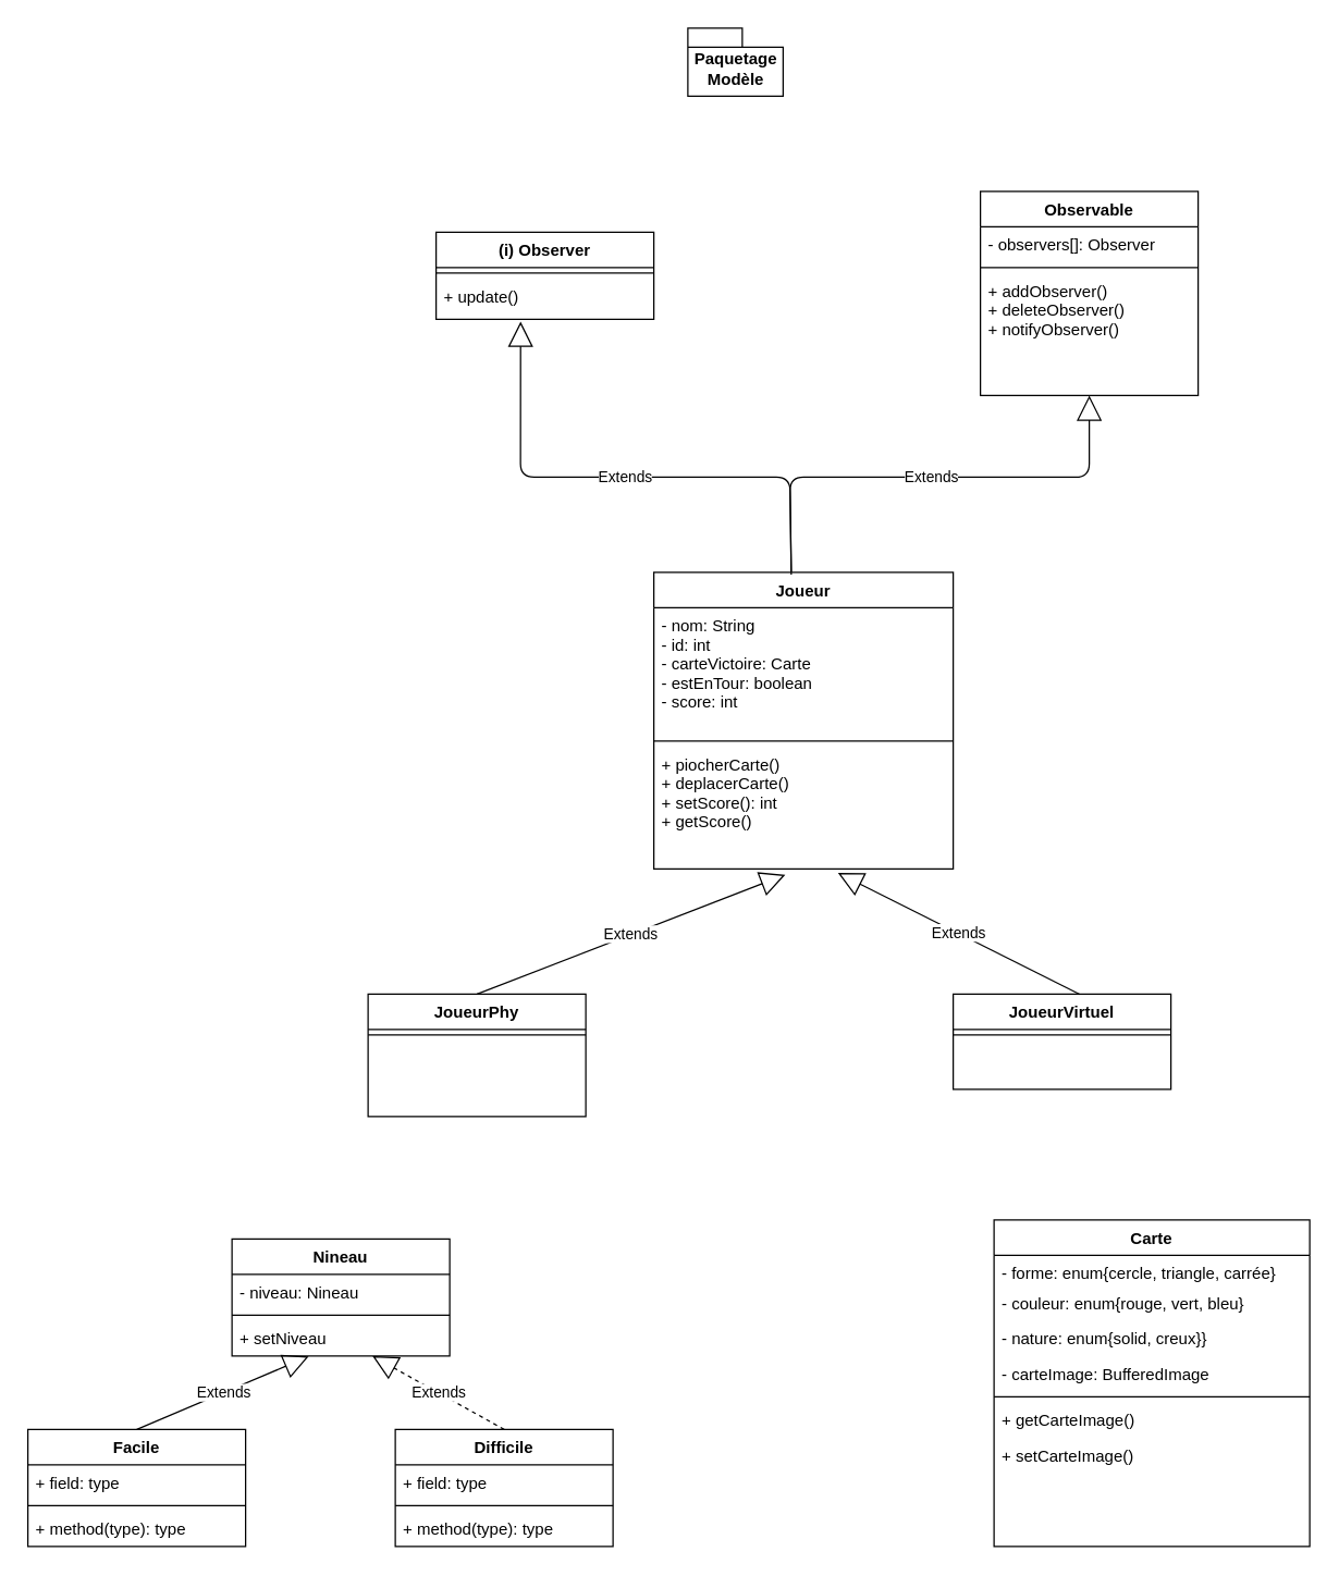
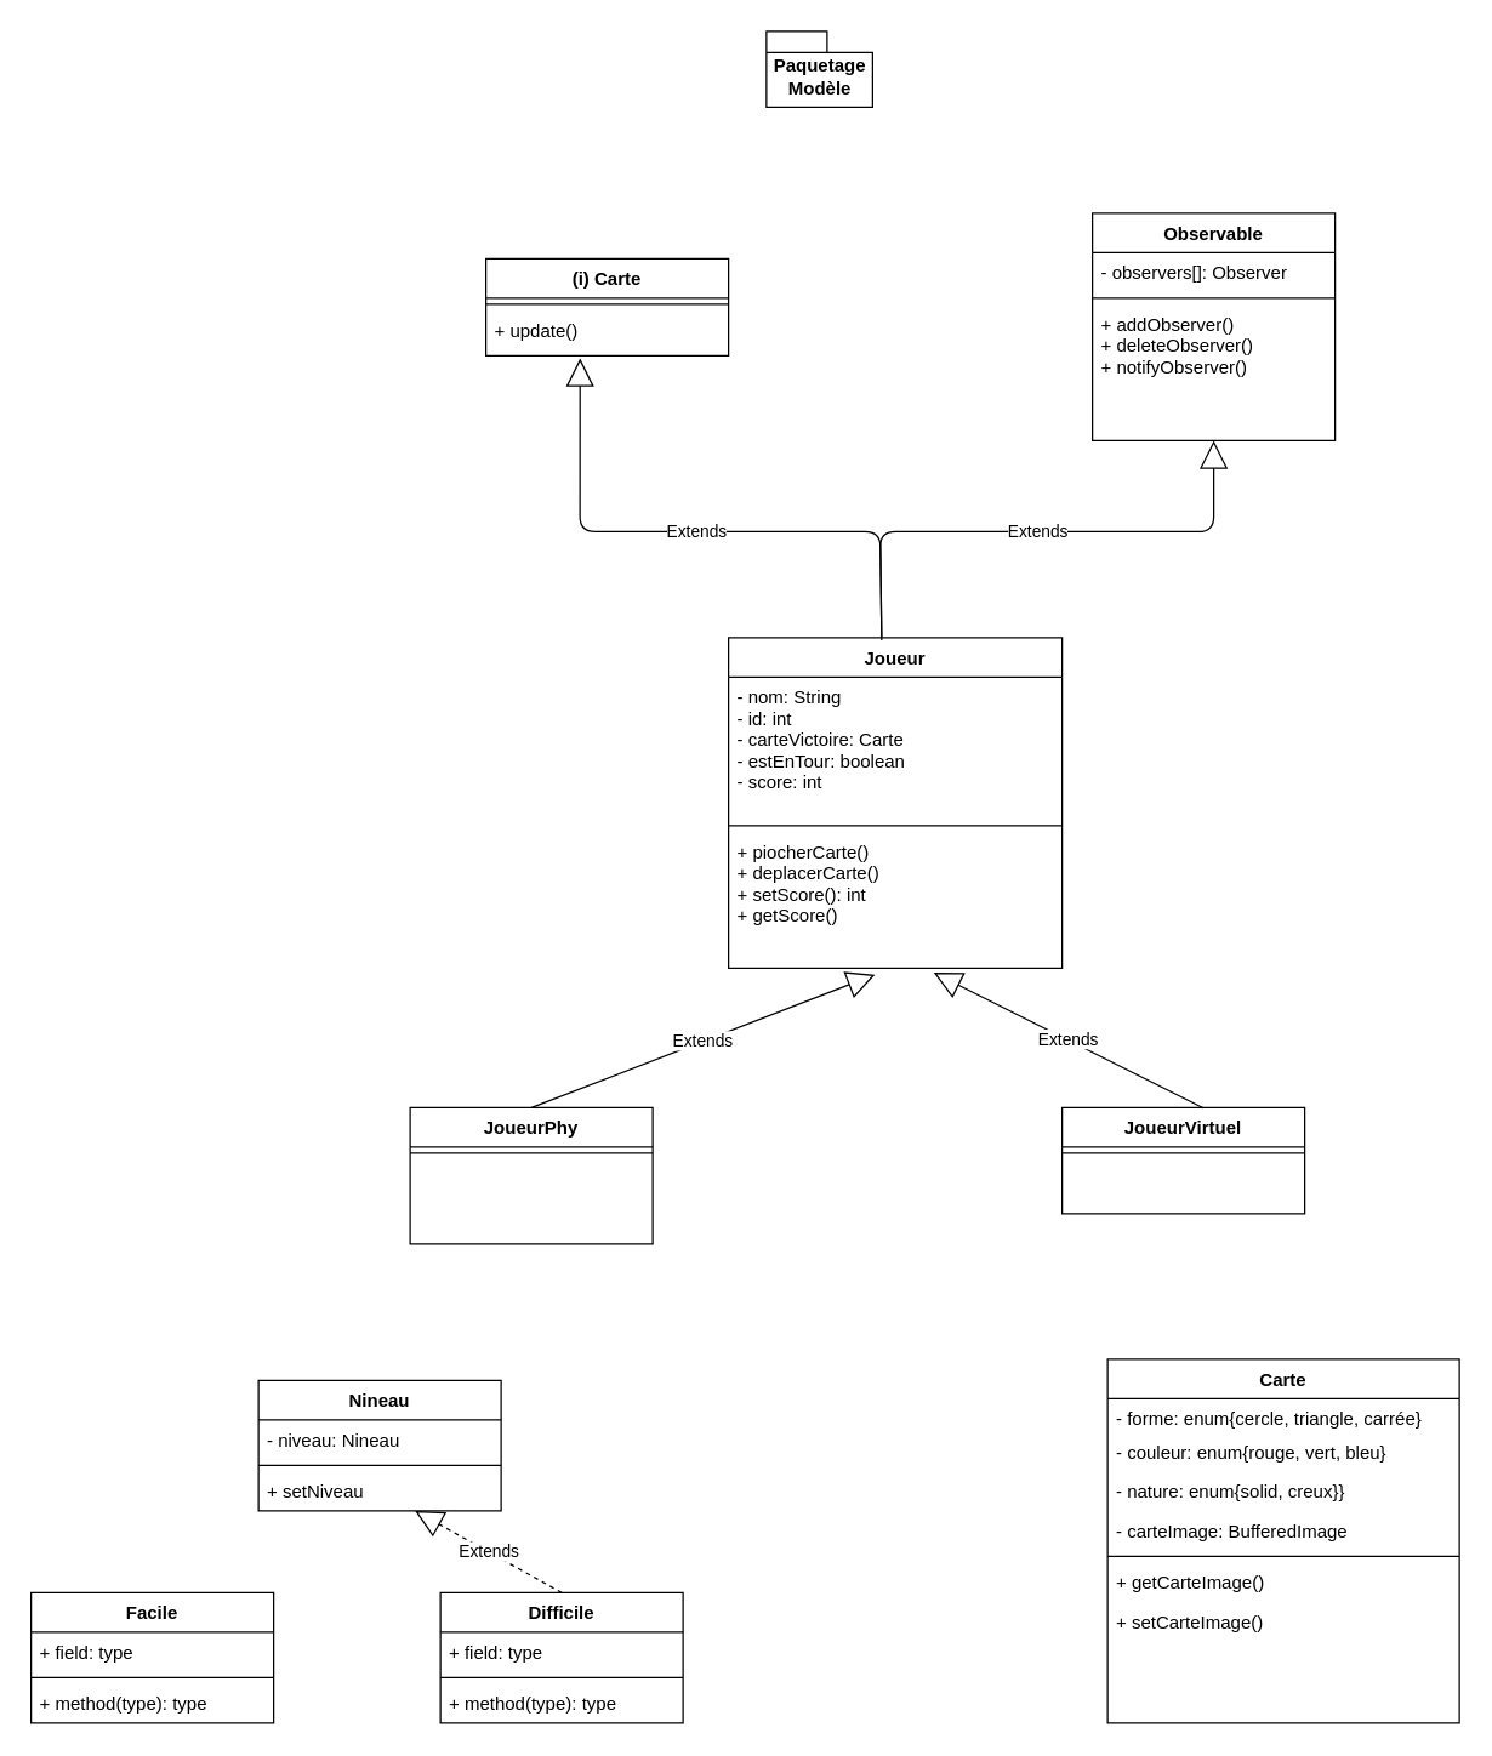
  <mxCell id="0" />
  <mxCell id="1" parent="0" />
  <mxCell id="2" value="JoueurVirtuel" style="swimlane;fontStyle=1;align=center;verticalAlign=top;childLayout=stackLayout;horizontal=1;startSize=26;horizontalStack=0;resizeParent=1;resizeLast=0;collapsible=1;marginBottom=0;rounded=0;shadow=0;strokeWidth=1;" vertex="1" parent="1"><mxGeometry x="700" y="730" width="160" height="70" as="geometry"><mxRectangle x="340" y="380" width="170" height="26" as="alternateBounds" /></mxGeometry></mxCell>
  <mxCell id="3" value="" style="line;html=1;strokeWidth=1;align=left;verticalAlign=middle;spacingTop=-1;spacingLeft=3;spacingRight=3;rotatable=0;labelPosition=right;points=[];portConstraint=eastwest;" vertex="1" parent="2"><mxGeometry y="26" width="160" height="8" as="geometry" /></mxCell>
  <mxCell id="4" value="JoueurPhy" style="swimlane;fontStyle=1;align=center;verticalAlign=top;childLayout=stackLayout;horizontal=1;startSize=26;horizontalStack=0;resizeParent=1;resizeLast=0;collapsible=1;marginBottom=0;rounded=0;shadow=0;strokeWidth=1;" vertex="1" parent="1"><mxGeometry x="270" y="730" width="160" height="90" as="geometry"><mxRectangle x="130" y="380" width="160" height="26" as="alternateBounds" /></mxGeometry></mxCell>
  <mxCell id="5" value="" style="line;html=1;strokeWidth=1;align=left;verticalAlign=middle;spacingTop=-1;spacingLeft=3;spacingRight=3;rotatable=0;labelPosition=right;points=[];portConstraint=eastwest;" vertex="1" parent="4"><mxGeometry y="26" width="160" height="8" as="geometry" /></mxCell>
  <mxCell id="6" value="Extends" style="endArrow=block;endSize=16;endFill=0;html=1;fontColor=#000000;entryX=0.388;entryY=1.056;entryDx=0;entryDy=0;entryPerimeter=0;exitX=0.459;exitY=-0.002;exitDx=0;exitDy=0;exitPerimeter=0;" edge="1" parent="1" source="12" target="9"><mxGeometry width="160" relative="1" as="geometry"><mxPoint x="580" y="350" as="sourcePoint" /><mxPoint x="690" y="350" as="targetPoint" /><Array as="points"><mxPoint x="580" y="350" /><mxPoint x="382" y="350" /></Array></mxGeometry></mxCell>
- <mxCell id="7" value="(i) Observer" style="swimlane;fontStyle=1;align=center;verticalAlign=top;childLayout=stackLayout;horizontal=1;startSize=26;horizontalStack=0;resizeParent=1;resizeParentMax=0;resizeLast=0;collapsible=1;marginBottom=0;" vertex="1" parent="1"><mxGeometry x="320" y="170" width="160" height="64" as="geometry" /></mxCell>
+ <mxCell id="7" value="(i) Carte" style="swimlane;fontStyle=1;align=center;verticalAlign=top;childLayout=stackLayout;horizontal=1;startSize=26;horizontalStack=0;resizeParent=1;resizeParentMax=0;resizeLast=0;collapsible=1;marginBottom=0;" vertex="1" parent="1"><mxGeometry x="320" y="170" width="160" height="64" as="geometry" /></mxCell>
  <mxCell id="8" value="" style="line;strokeWidth=1;fillColor=none;align=left;verticalAlign=middle;spacingTop=-1;spacingLeft=3;spacingRight=3;rotatable=0;labelPosition=right;points=[];portConstraint=eastwest;" vertex="1" parent="7"><mxGeometry y="26" width="160" height="8" as="geometry" /></mxCell>
  <mxCell id="9" value="+ update()" style="text;strokeColor=none;fillColor=none;align=left;verticalAlign=top;spacingLeft=4;spacingRight=4;overflow=hidden;rotatable=0;points=[[0,0.5],[1,0.5]];portConstraint=eastwest;" vertex="1" parent="7"><mxGeometry y="34" width="160" height="30" as="geometry" /></mxCell>
  <mxCell id="10" value="Extends" style="endArrow=block;endSize=16;endFill=0;html=1;fontColor=#000000;entryX=0.439;entryY=1.048;entryDx=0;entryDy=0;entryPerimeter=0;exitX=0.5;exitY=0;exitDx=0;exitDy=0;" edge="1" parent="1" source="4" target="15"><mxGeometry width="160" relative="1" as="geometry"><mxPoint x="580" y="730" as="sourcePoint" /><mxPoint x="690" y="720" as="targetPoint" /></mxGeometry></mxCell>
  <mxCell id="11" value="Extends" style="endArrow=block;endSize=16;endFill=0;html=1;fontColor=#000000;exitX=0.583;exitY=0.005;exitDx=0;exitDy=0;exitPerimeter=0;entryX=0.615;entryY=1.033;entryDx=0;entryDy=0;entryPerimeter=0;" edge="1" parent="1" source="2" target="15"><mxGeometry width="160" relative="1" as="geometry"><mxPoint x="530" y="720" as="sourcePoint" /><mxPoint x="580" y="650" as="targetPoint" /></mxGeometry></mxCell>
  <mxCell id="12" value="Joueur" style="swimlane;fontStyle=1;align=center;verticalAlign=top;childLayout=stackLayout;horizontal=1;startSize=26;horizontalStack=0;resizeParent=1;resizeParentMax=0;resizeLast=0;collapsible=1;marginBottom=0;" vertex="1" parent="1"><mxGeometry x="480" y="420" width="220" height="218" as="geometry" /></mxCell>
  <mxCell id="13" value="- nom: String&#10;- id: int&#10;- carteVictoire: Carte&#10;- estEnTour: boolean&#10;- score: int" style="text;strokeColor=none;fillColor=none;align=left;verticalAlign=top;spacingLeft=4;spacingRight=4;overflow=hidden;rotatable=0;points=[[0,0.5],[1,0.5]];portConstraint=eastwest;" vertex="1" parent="12"><mxGeometry y="26" width="220" height="94" as="geometry" /></mxCell>
  <mxCell id="14" value="" style="line;strokeWidth=1;fillColor=none;align=left;verticalAlign=middle;spacingTop=-1;spacingLeft=3;spacingRight=3;rotatable=0;labelPosition=right;points=[];portConstraint=eastwest;" vertex="1" parent="12"><mxGeometry y="120" width="220" height="8" as="geometry" /></mxCell>
  <mxCell id="15" value="+ piocherCarte()&#10;+ deplacerCarte()&#10;+ setScore(): int&#10;+ getScore()" style="text;strokeColor=none;fillColor=none;align=left;verticalAlign=top;spacingLeft=4;spacingRight=4;overflow=hidden;rotatable=0;points=[[0,0.5],[1,0.5]];portConstraint=eastwest;" vertex="1" parent="12"><mxGeometry y="128" width="220" height="90" as="geometry" /></mxCell>
- <mxCell id="16" value="Extends" style="endArrow=block;endSize=16;endFill=0;html=1;fontColor=#000000;exitX=0.5;exitY=0;exitDx=0;exitDy=0;entryX=0.352;entryY=1.013;entryDx=0;entryDy=0;entryPerimeter=0;" edge="1" parent="1" source="18" target="29"><mxGeometry width="160" relative="1" as="geometry"><mxPoint x="340" y="920" as="sourcePoint" /><mxPoint x="500" y="920" as="targetPoint" /></mxGeometry></mxCell>
  <mxCell id="17" value="Extends" style="endArrow=block;endSize=16;endFill=0;html=1;fontColor=#000000;exitX=0.5;exitY=0;exitDx=0;exitDy=0;dashed=1;" edge="1" parent="1" source="22" target="29"><mxGeometry width="160" relative="1" as="geometry"><mxPoint x="340" y="920" as="sourcePoint" /><mxPoint x="500" y="920" as="targetPoint" /></mxGeometry></mxCell>
  <mxCell id="18" value="Facile" style="swimlane;fontStyle=1;align=center;verticalAlign=top;childLayout=stackLayout;horizontal=1;startSize=26;horizontalStack=0;resizeParent=1;resizeParentMax=0;resizeLast=0;collapsible=1;marginBottom=0;fontColor=#000000;" vertex="1" parent="1"><mxGeometry x="20" y="1050" width="160" height="86" as="geometry" /></mxCell>
  <mxCell id="19" value="+ field: type" style="text;strokeColor=none;fillColor=none;align=left;verticalAlign=top;spacingLeft=4;spacingRight=4;overflow=hidden;rotatable=0;points=[[0,0.5],[1,0.5]];portConstraint=eastwest;" vertex="1" parent="18"><mxGeometry y="26" width="160" height="26" as="geometry" /></mxCell>
  <mxCell id="20" value="" style="line;strokeWidth=1;fillColor=none;align=left;verticalAlign=middle;spacingTop=-1;spacingLeft=3;spacingRight=3;rotatable=0;labelPosition=right;points=[];portConstraint=eastwest;" vertex="1" parent="18"><mxGeometry y="52" width="160" height="8" as="geometry" /></mxCell>
  <mxCell id="21" value="+ method(type): type" style="text;strokeColor=none;fillColor=none;align=left;verticalAlign=top;spacingLeft=4;spacingRight=4;overflow=hidden;rotatable=0;points=[[0,0.5],[1,0.5]];portConstraint=eastwest;" vertex="1" parent="18"><mxGeometry y="60" width="160" height="26" as="geometry" /></mxCell>
  <mxCell id="22" value="Difficile" style="swimlane;fontStyle=1;align=center;verticalAlign=top;childLayout=stackLayout;horizontal=1;startSize=26;horizontalStack=0;resizeParent=1;resizeParentMax=0;resizeLast=0;collapsible=1;marginBottom=0;fontColor=#000000;" vertex="1" parent="1"><mxGeometry x="290" y="1050" width="160" height="86" as="geometry" /></mxCell>
  <mxCell id="23" value="+ field: type" style="text;strokeColor=none;fillColor=none;align=left;verticalAlign=top;spacingLeft=4;spacingRight=4;overflow=hidden;rotatable=0;points=[[0,0.5],[1,0.5]];portConstraint=eastwest;" vertex="1" parent="22"><mxGeometry y="26" width="160" height="26" as="geometry" /></mxCell>
  <mxCell id="24" value="" style="line;strokeWidth=1;fillColor=none;align=left;verticalAlign=middle;spacingTop=-1;spacingLeft=3;spacingRight=3;rotatable=0;labelPosition=right;points=[];portConstraint=eastwest;" vertex="1" parent="22"><mxGeometry y="52" width="160" height="8" as="geometry" /></mxCell>
  <mxCell id="25" value="+ method(type): type" style="text;strokeColor=none;fillColor=none;align=left;verticalAlign=top;spacingLeft=4;spacingRight=4;overflow=hidden;rotatable=0;points=[[0,0.5],[1,0.5]];portConstraint=eastwest;" vertex="1" parent="22"><mxGeometry y="60" width="160" height="26" as="geometry" /></mxCell>
  <mxCell id="26" value="Nineau" style="swimlane;fontStyle=1;align=center;verticalAlign=top;childLayout=stackLayout;horizontal=1;startSize=26;horizontalStack=0;resizeParent=1;resizeParentMax=0;resizeLast=0;collapsible=1;marginBottom=0;fontColor=#000000;" vertex="1" parent="1"><mxGeometry x="170" y="910" width="160" height="86" as="geometry" /></mxCell>
  <mxCell id="27" value="- niveau: Nineau" style="text;strokeColor=none;fillColor=none;align=left;verticalAlign=top;spacingLeft=4;spacingRight=4;overflow=hidden;rotatable=0;points=[[0,0.5],[1,0.5]];portConstraint=eastwest;" vertex="1" parent="26"><mxGeometry y="26" width="160" height="26" as="geometry" /></mxCell>
  <mxCell id="28" value="" style="line;strokeWidth=1;fillColor=none;align=left;verticalAlign=middle;spacingTop=-1;spacingLeft=3;spacingRight=3;rotatable=0;labelPosition=right;points=[];portConstraint=eastwest;" vertex="1" parent="26"><mxGeometry y="52" width="160" height="8" as="geometry" /></mxCell>
  <mxCell id="29" value="+ setNiveau" style="text;strokeColor=none;fillColor=none;align=left;verticalAlign=top;spacingLeft=4;spacingRight=4;overflow=hidden;rotatable=0;points=[[0,0.5],[1,0.5]];portConstraint=eastwest;" vertex="1" parent="26"><mxGeometry y="60" width="160" height="26" as="geometry" /></mxCell>
  <mxCell id="30" value="Carte" style="swimlane;fontStyle=1;align=center;verticalAlign=top;childLayout=stackLayout;horizontal=1;startSize=26;horizontalStack=0;resizeParent=1;resizeLast=0;collapsible=1;marginBottom=0;rounded=0;shadow=0;strokeWidth=1;" vertex="1" parent="1"><mxGeometry x="730" y="896" width="232" height="240" as="geometry"><mxRectangle x="550" y="140" width="160" height="26" as="alternateBounds" /></mxGeometry></mxCell>
  <mxCell id="31" value="- forme: enum{cercle, triangle, carrée}&#10;" style="text;align=left;verticalAlign=top;spacingLeft=4;spacingRight=4;overflow=hidden;rotatable=0;points=[[0,0.5],[1,0.5]];portConstraint=eastwest;" vertex="1" parent="30"><mxGeometry y="26" width="232" height="22" as="geometry" /></mxCell>
  <mxCell id="32" value="- couleur: enum{rouge, vert, bleu}" style="text;align=left;verticalAlign=top;spacingLeft=4;spacingRight=4;overflow=hidden;rotatable=0;points=[[0,0.5],[1,0.5]];portConstraint=eastwest;rounded=0;shadow=0;html=0;" vertex="1" parent="30"><mxGeometry y="48" width="232" height="26" as="geometry" /></mxCell>
  <mxCell id="33" value="- nature: enum{solid, creux}}" style="text;align=left;verticalAlign=top;spacingLeft=4;spacingRight=4;overflow=hidden;rotatable=0;points=[[0,0.5],[1,0.5]];portConstraint=eastwest;rounded=0;shadow=0;html=0;" vertex="1" parent="30"><mxGeometry y="74" width="232" height="26" as="geometry" /></mxCell>
  <mxCell id="34" value="- carteImage: BufferedImage" style="text;align=left;verticalAlign=top;spacingLeft=4;spacingRight=4;overflow=hidden;rotatable=0;points=[[0,0.5],[1,0.5]];portConstraint=eastwest;rounded=0;shadow=0;html=0;" vertex="1" parent="30"><mxGeometry y="100" width="232" height="26" as="geometry" /></mxCell>
  <mxCell id="35" value="" style="line;html=1;strokeWidth=1;align=left;verticalAlign=middle;spacingTop=-1;spacingLeft=3;spacingRight=3;rotatable=0;labelPosition=right;points=[];portConstraint=eastwest;" vertex="1" parent="30"><mxGeometry y="126" width="232" height="8" as="geometry" /></mxCell>
  <mxCell id="36" value="+ getCarteImage()" style="text;align=left;verticalAlign=top;spacingLeft=4;spacingRight=4;overflow=hidden;rotatable=0;points=[[0,0.5],[1,0.5]];portConstraint=eastwest;" vertex="1" parent="30"><mxGeometry y="134" width="232" height="26" as="geometry" /></mxCell>
  <mxCell id="37" value="+ setCarteImage()" style="text;align=left;verticalAlign=top;spacingLeft=4;spacingRight=4;overflow=hidden;rotatable=0;points=[[0,0.5],[1,0.5]];portConstraint=eastwest;" vertex="1" parent="30"><mxGeometry y="160" width="232" height="54" as="geometry" /></mxCell>
  <mxCell id="38" value="Paquetage&lt;br&gt;Modèle" style="shape=folder;fontStyle=1;spacingTop=10;tabWidth=40;tabHeight=14;tabPosition=left;html=1;fontColor=#000000;" vertex="1" parent="1"><mxGeometry x="505" y="20" width="70" height="50" as="geometry" /></mxCell>
  <mxCell id="39" value="Observable" style="swimlane;fontStyle=1;align=center;verticalAlign=top;childLayout=stackLayout;horizontal=1;startSize=26;horizontalStack=0;resizeParent=1;resizeParentMax=0;resizeLast=0;collapsible=1;marginBottom=0;" vertex="1" parent="1"><mxGeometry x="720" y="140" width="160" height="150" as="geometry" /></mxCell>
  <mxCell id="40" value="- observers[]: Observer" style="text;strokeColor=none;fillColor=none;align=left;verticalAlign=top;spacingLeft=4;spacingRight=4;overflow=hidden;rotatable=0;points=[[0,0.5],[1,0.5]];portConstraint=eastwest;" vertex="1" parent="39"><mxGeometry y="26" width="160" height="26" as="geometry" /></mxCell>
  <mxCell id="41" value="" style="line;strokeWidth=1;fillColor=none;align=left;verticalAlign=middle;spacingTop=-1;spacingLeft=3;spacingRight=3;rotatable=0;labelPosition=right;points=[];portConstraint=eastwest;" vertex="1" parent="39"><mxGeometry y="52" width="160" height="8" as="geometry" /></mxCell>
  <mxCell id="42" value="+ addObserver()&#10;+ deleteObserver()&#10;+ notifyObserver()" style="text;strokeColor=none;fillColor=none;align=left;verticalAlign=top;spacingLeft=4;spacingRight=4;overflow=hidden;rotatable=0;points=[[0,0.5],[1,0.5]];portConstraint=eastwest;" vertex="1" parent="39"><mxGeometry y="60" width="160" height="90" as="geometry" /></mxCell>
  <mxCell id="43" value="Extends" style="endArrow=block;endSize=16;endFill=0;html=1;fontColor=#000000;exitX=0.459;exitY=0.008;exitDx=0;exitDy=0;exitPerimeter=0;" edge="1" parent="39" source="12"><mxGeometry width="160" relative="1" as="geometry"><mxPoint x="-120" y="260" as="sourcePoint" /><mxPoint x="80" y="150" as="targetPoint" /><Array as="points"><mxPoint x="-140" y="210" /><mxPoint x="80" y="210" /></Array></mxGeometry></mxCell>
